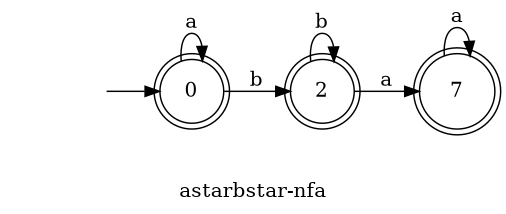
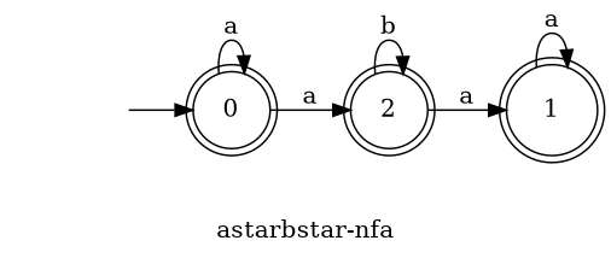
  digraph {
    label="astarbstar-nfa"
    rankdir=LR
    node [shape=doublecircle]
    0
    2
-   1 [label=7]
+   1
    __I__ [shape=circle style=invis width=0]
    0 -> 0 [label=a]
-   0 -> 2 [label=b]
+   0 -> 2 [label=a]
    2 -> 2 [label=b]
    2 -> 1 [label=a]
    1 -> 1 [label=a]
    __I__ -> 0
  }
